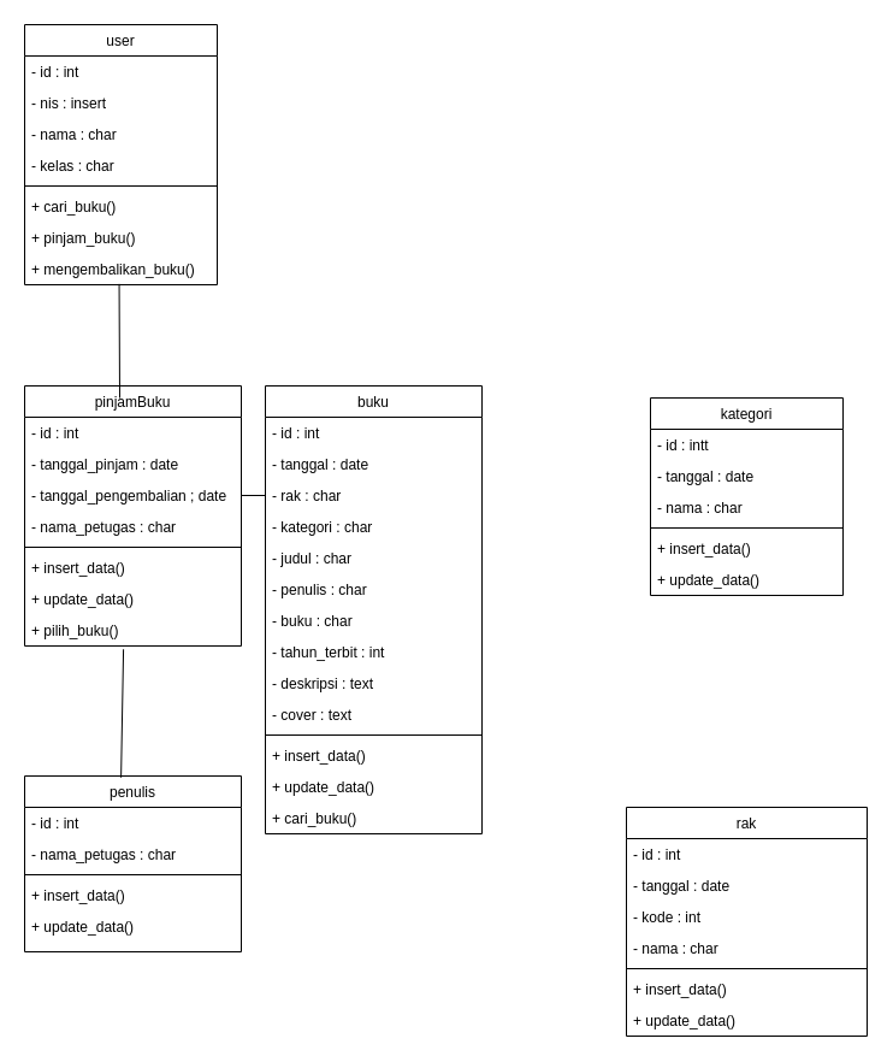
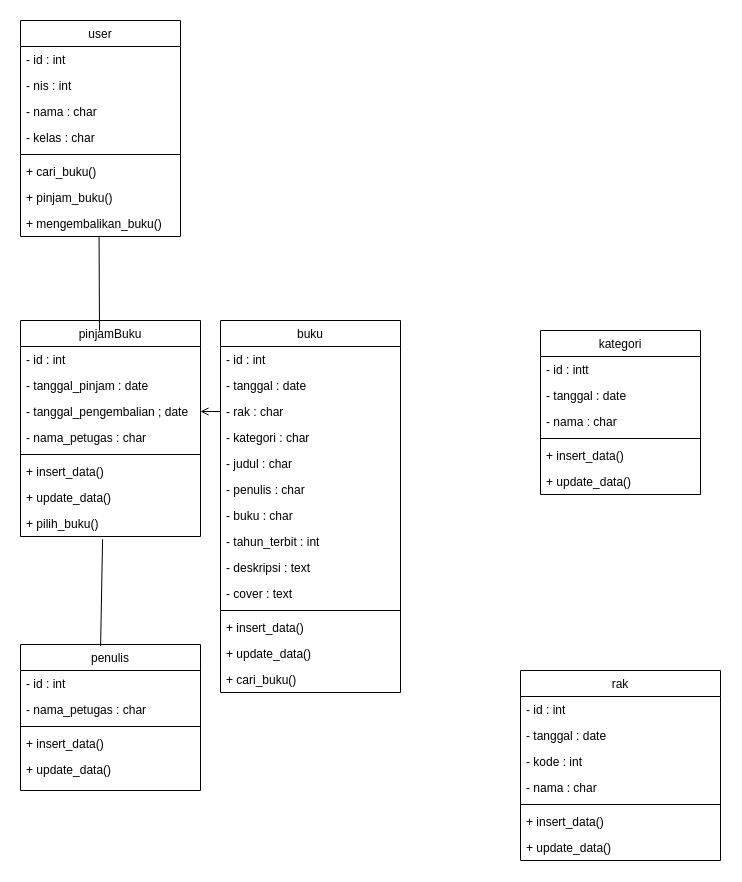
  <mxCell id="0" />
  <mxCell id="1" parent="0" />
  <mxCell id="2" value="kategori" style="swimlane;fontStyle=0;align=center;verticalAlign=top;childLayout=stackLayout;horizontal=1;startSize=26;horizontalStack=0;resizeParent=1;resizeLast=0;collapsible=1;marginBottom=0;rounded=0;shadow=0;strokeWidth=1;" parent="1" vertex="1"><mxGeometry x="540" y="330" width="160" height="164" as="geometry"><mxRectangle x="230" y="140" width="160" height="26" as="alternateBounds" /></mxGeometry></mxCell>
  <mxCell id="3" value="- id : intt" style="text;align=left;verticalAlign=top;spacingLeft=4;spacingRight=4;overflow=hidden;rotatable=0;points=[[0,0.5],[1,0.5]];portConstraint=eastwest;" parent="2" vertex="1"><mxGeometry y="26" width="160" height="26" as="geometry" /></mxCell>
  <mxCell id="4" value="- tanggal : date" style="text;align=left;verticalAlign=top;spacingLeft=4;spacingRight=4;overflow=hidden;rotatable=0;points=[[0,0.5],[1,0.5]];portConstraint=eastwest;rounded=0;shadow=0;html=0;" parent="2" vertex="1"><mxGeometry y="52" width="160" height="26" as="geometry" /></mxCell>
  <mxCell id="5" value="- nama : char&#10;" style="text;align=left;verticalAlign=top;spacingLeft=4;spacingRight=4;overflow=hidden;rotatable=0;points=[[0,0.5],[1,0.5]];portConstraint=eastwest;rounded=0;shadow=0;html=0;" parent="2" vertex="1"><mxGeometry y="78" width="160" height="26" as="geometry" /></mxCell>
  <mxCell id="6" value="" style="line;html=1;strokeWidth=1;align=left;verticalAlign=middle;spacingTop=-1;spacingLeft=3;spacingRight=3;rotatable=0;labelPosition=right;points=[];portConstraint=eastwest;" parent="2" vertex="1"><mxGeometry y="104" width="160" height="8" as="geometry" /></mxCell>
  <mxCell id="7" value="+ insert_data()&#10;" style="text;align=left;verticalAlign=top;spacingLeft=4;spacingRight=4;overflow=hidden;rotatable=0;points=[[0,0.5],[1,0.5]];portConstraint=eastwest;" parent="2" vertex="1"><mxGeometry y="112" width="160" height="26" as="geometry" /></mxCell>
  <mxCell id="8" value="+ update_data()&#10;" style="text;align=left;verticalAlign=top;spacingLeft=4;spacingRight=4;overflow=hidden;rotatable=0;points=[[0,0.5],[1,0.5]];portConstraint=eastwest;" parent="2" vertex="1"><mxGeometry y="138" width="160" height="26" as="geometry" /></mxCell>
  <mxCell id="9" value="rak&#10;" style="swimlane;fontStyle=0;align=center;verticalAlign=top;childLayout=stackLayout;horizontal=1;startSize=26;horizontalStack=0;resizeParent=1;resizeLast=0;collapsible=1;marginBottom=0;rounded=0;shadow=0;strokeWidth=1;" parent="1" vertex="1"><mxGeometry x="520" y="670" width="200" height="190" as="geometry"><mxRectangle x="130" y="380" width="160" height="26" as="alternateBounds" /></mxGeometry></mxCell>
  <mxCell id="10" value="- id : int" style="text;align=left;verticalAlign=top;spacingLeft=4;spacingRight=4;overflow=hidden;rotatable=0;points=[[0,0.5],[1,0.5]];portConstraint=eastwest;" parent="9" vertex="1"><mxGeometry y="26" width="200" height="26" as="geometry" /></mxCell>
  <mxCell id="11" value="- tanggal : date" style="text;align=left;verticalAlign=top;spacingLeft=4;spacingRight=4;overflow=hidden;rotatable=0;points=[[0,0.5],[1,0.5]];portConstraint=eastwest;rounded=0;shadow=0;html=0;" parent="9" vertex="1"><mxGeometry y="52" width="200" height="26" as="geometry" /></mxCell>
  <mxCell id="12" value="- kode : int" style="text;align=left;verticalAlign=top;spacingLeft=4;spacingRight=4;overflow=hidden;rotatable=0;points=[[0,0.5],[1,0.5]];portConstraint=eastwest;rounded=0;shadow=0;html=0;" parent="9" vertex="1"><mxGeometry y="78" width="200" height="26" as="geometry" /></mxCell>
  <mxCell id="13" value="- nama : char" style="text;align=left;verticalAlign=top;spacingLeft=4;spacingRight=4;overflow=hidden;rotatable=0;points=[[0,0.5],[1,0.5]];portConstraint=eastwest;rounded=0;shadow=0;html=0;" parent="9" vertex="1"><mxGeometry y="104" width="200" height="26" as="geometry" /></mxCell>
  <mxCell id="14" value="" style="line;html=1;strokeWidth=1;align=left;verticalAlign=middle;spacingTop=-1;spacingLeft=3;spacingRight=3;rotatable=0;labelPosition=right;points=[];portConstraint=eastwest;" parent="9" vertex="1"><mxGeometry y="130" width="200" height="8" as="geometry" /></mxCell>
  <mxCell id="15" value="+ insert_data()&#10;" style="text;align=left;verticalAlign=top;spacingLeft=4;spacingRight=4;overflow=hidden;rotatable=0;points=[[0,0.5],[1,0.5]];portConstraint=eastwest;fontStyle=0;strokeWidth=0;" parent="9" vertex="1"><mxGeometry y="138" width="200" height="26" as="geometry" /></mxCell>
  <mxCell id="16" value="+ update_data()" style="text;align=left;verticalAlign=top;spacingLeft=4;spacingRight=4;overflow=hidden;rotatable=0;points=[[0,0.5],[1,0.5]];portConstraint=eastwest;fontStyle=0;strokeWidth=0;" parent="9" vertex="1"><mxGeometry y="164" width="200" height="26" as="geometry" /></mxCell>
  <mxCell id="17" value="buku" style="swimlane;fontStyle=0;align=center;verticalAlign=top;childLayout=stackLayout;horizontal=1;startSize=26;horizontalStack=0;resizeParent=1;resizeLast=0;collapsible=1;marginBottom=0;rounded=0;shadow=0;strokeWidth=1;" parent="1" vertex="1"><mxGeometry x="220" y="320" width="180" height="372" as="geometry"><mxRectangle x="550" y="140" width="160" height="26" as="alternateBounds" /></mxGeometry></mxCell>
  <mxCell id="18" value="- id : int&#10;" style="text;align=left;verticalAlign=top;spacingLeft=4;spacingRight=4;overflow=hidden;rotatable=0;points=[[0,0.5],[1,0.5]];portConstraint=eastwest;" parent="17" vertex="1"><mxGeometry y="26" width="180" height="26" as="geometry" /></mxCell>
  <mxCell id="19" value="- tanggal : date&#10;" style="text;align=left;verticalAlign=top;spacingLeft=4;spacingRight=4;overflow=hidden;rotatable=0;points=[[0,0.5],[1,0.5]];portConstraint=eastwest;" parent="17" vertex="1"><mxGeometry y="52" width="180" height="26" as="geometry" /></mxCell>
  <mxCell id="20" value="- rak : char" style="text;align=left;verticalAlign=top;spacingLeft=4;spacingRight=4;overflow=hidden;rotatable=0;points=[[0,0.5],[1,0.5]];portConstraint=eastwest;" parent="17" vertex="1"><mxGeometry y="78" width="180" height="26" as="geometry" /></mxCell>
  <mxCell id="21" value="- kategori : char&#10;" style="text;align=left;verticalAlign=top;spacingLeft=4;spacingRight=4;overflow=hidden;rotatable=0;points=[[0,0.5],[1,0.5]];portConstraint=eastwest;rounded=0;shadow=0;html=0;" parent="17" vertex="1"><mxGeometry y="104" width="180" height="26" as="geometry" /></mxCell>
  <mxCell id="22" value="- judul : char" style="text;align=left;verticalAlign=top;spacingLeft=4;spacingRight=4;overflow=hidden;rotatable=0;points=[[0,0.5],[1,0.5]];portConstraint=eastwest;rounded=0;shadow=0;html=0;" parent="17" vertex="1"><mxGeometry y="130" width="180" height="26" as="geometry" /></mxCell>
  <mxCell id="23" value="- penulis : char&#10;" style="text;align=left;verticalAlign=top;spacingLeft=4;spacingRight=4;overflow=hidden;rotatable=0;points=[[0,0.5],[1,0.5]];portConstraint=eastwest;rounded=0;shadow=0;html=0;" parent="17" vertex="1"><mxGeometry y="156" width="180" height="26" as="geometry" /></mxCell>
  <mxCell id="24" value="- buku : char" style="text;align=left;verticalAlign=top;spacingLeft=4;spacingRight=4;overflow=hidden;rotatable=0;points=[[0,0.5],[1,0.5]];portConstraint=eastwest;rounded=0;shadow=0;html=0;" parent="17" vertex="1"><mxGeometry y="182" width="180" height="26" as="geometry" /></mxCell>
  <mxCell id="25" value="- tahun_terbit : int&#10;      " style="text;align=left;verticalAlign=top;spacingLeft=4;spacingRight=4;overflow=hidden;rotatable=0;points=[[0,0.5],[1,0.5]];portConstraint=eastwest;rounded=0;shadow=0;html=0;" parent="17" vertex="1"><mxGeometry y="208" width="180" height="26" as="geometry" /></mxCell>
  <mxCell id="26" value="- deskripsi : text" style="text;align=left;verticalAlign=top;spacingLeft=4;spacingRight=4;overflow=hidden;rotatable=0;points=[[0,0.5],[1,0.5]];portConstraint=eastwest;" parent="17" vertex="1"><mxGeometry y="234" width="180" height="26" as="geometry" /></mxCell>
  <mxCell id="27" value="- cover : text" style="text;align=left;verticalAlign=top;spacingLeft=4;spacingRight=4;overflow=hidden;rotatable=0;points=[[0,0.5],[1,0.5]];portConstraint=eastwest;" parent="17" vertex="1"><mxGeometry y="260" width="180" height="26" as="geometry" /></mxCell>
  <mxCell id="28" value="" style="line;html=1;strokeWidth=1;align=left;verticalAlign=middle;spacingTop=-1;spacingLeft=3;spacingRight=3;rotatable=0;labelPosition=right;points=[];portConstraint=eastwest;" parent="17" vertex="1"><mxGeometry y="286" width="180" height="8" as="geometry" /></mxCell>
  <mxCell id="29" value="+ insert_data()" style="text;align=left;verticalAlign=top;spacingLeft=4;spacingRight=4;overflow=hidden;rotatable=0;points=[[0,0.5],[1,0.5]];portConstraint=eastwest;" parent="17" vertex="1"><mxGeometry y="294" width="180" height="26" as="geometry" /></mxCell>
  <mxCell id="30" value="+ update_data()" style="text;align=left;verticalAlign=top;spacingLeft=4;spacingRight=4;overflow=hidden;rotatable=0;points=[[0,0.5],[1,0.5]];portConstraint=eastwest;" parent="17" vertex="1"><mxGeometry y="320" width="180" height="26" as="geometry" /></mxCell>
  <mxCell id="31" value="+ cari_buku()" style="text;align=left;verticalAlign=top;spacingLeft=4;spacingRight=4;overflow=hidden;rotatable=0;points=[[0,0.5],[1,0.5]];portConstraint=eastwest;rounded=0;shadow=0;html=0;" parent="17" vertex="1"><mxGeometry y="346" width="180" height="26" as="geometry" /></mxCell>
  <mxCell id="32" value="user" style="swimlane;fontStyle=0;align=center;verticalAlign=top;childLayout=stackLayout;horizontal=1;startSize=26;horizontalStack=0;resizeParent=1;resizeLast=0;collapsible=1;marginBottom=0;rounded=0;shadow=0;strokeWidth=1;" parent="1" vertex="1"><mxGeometry x="20" y="20" width="160" height="216" as="geometry"><mxRectangle x="230" y="140" width="160" height="26" as="alternateBounds" /></mxGeometry></mxCell>
  <mxCell id="33" value="- id : int" style="text;align=left;verticalAlign=top;spacingLeft=4;spacingRight=4;overflow=hidden;rotatable=0;points=[[0,0.5],[1,0.5]];portConstraint=eastwest;" parent="32" vertex="1"><mxGeometry y="26" width="160" height="26" as="geometry" /></mxCell>
- <mxCell id="34" value="- nis : insert" style="text;align=left;verticalAlign=top;spacingLeft=4;spacingRight=4;overflow=hidden;rotatable=0;points=[[0,0.5],[1,0.5]];portConstraint=eastwest;rounded=0;shadow=0;html=0;" parent="32" vertex="1"><mxGeometry y="52" width="160" height="26" as="geometry" /></mxCell>
+ <mxCell id="34" value="- nis : int" style="text;align=left;verticalAlign=top;spacingLeft=4;spacingRight=4;overflow=hidden;rotatable=0;points=[[0,0.5],[1,0.5]];portConstraint=eastwest;rounded=0;shadow=0;html=0;" parent="32" vertex="1"><mxGeometry y="52" width="160" height="26" as="geometry" /></mxCell>
  <mxCell id="35" value="- nama : char&#10;" style="text;align=left;verticalAlign=top;spacingLeft=4;spacingRight=4;overflow=hidden;rotatable=0;points=[[0,0.5],[1,0.5]];portConstraint=eastwest;rounded=0;shadow=0;html=0;" vertex="1" parent="32"><mxGeometry y="78" width="160" height="26" as="geometry" /></mxCell>
  <mxCell id="36" value="- kelas : char" style="text;align=left;verticalAlign=top;spacingLeft=4;spacingRight=4;overflow=hidden;rotatable=0;points=[[0,0.5],[1,0.5]];portConstraint=eastwest;rounded=0;shadow=0;html=0;" parent="32" vertex="1"><mxGeometry y="104" width="160" height="26" as="geometry" /></mxCell>
  <mxCell id="37" value="" style="line;html=1;strokeWidth=1;align=left;verticalAlign=middle;spacingTop=-1;spacingLeft=3;spacingRight=3;rotatable=0;labelPosition=right;points=[];portConstraint=eastwest;" parent="32" vertex="1"><mxGeometry y="130" width="160" height="8" as="geometry" /></mxCell>
  <mxCell id="38" value="+ cari_buku()" style="text;align=left;verticalAlign=top;spacingLeft=4;spacingRight=4;overflow=hidden;rotatable=0;points=[[0,0.5],[1,0.5]];portConstraint=eastwest;" parent="32" vertex="1"><mxGeometry y="138" width="160" height="26" as="geometry" /></mxCell>
  <mxCell id="39" value="+ pinjam_buku()" style="text;align=left;verticalAlign=top;spacingLeft=4;spacingRight=4;overflow=hidden;rotatable=0;points=[[0,0.5],[1,0.5]];portConstraint=eastwest;" parent="32" vertex="1"><mxGeometry y="164" width="160" height="26" as="geometry" /></mxCell>
  <mxCell id="40" value="+ mengembalikan_buku()" style="text;align=left;verticalAlign=top;spacingLeft=4;spacingRight=4;overflow=hidden;rotatable=0;points=[[0,0.5],[1,0.5]];portConstraint=eastwest;" vertex="1" parent="32"><mxGeometry y="190" width="160" height="26" as="geometry" /></mxCell>
- <mxCell id="41" value="" style="endArrow=none;html=1;rounded=0;entryX=1;entryY=0.5;entryDx=0;entryDy=0;exitX=0;exitY=0.5;exitDx=0;exitDy=0;" edge="1" parent="1" source="20" target="45"><mxGeometry width="50" height="50" relative="1" as="geometry"><mxPoint x="80" y="300" as="sourcePoint" /><mxPoint x="90" y="210" as="targetPoint" /></mxGeometry></mxCell>
+ <mxCell id="41" value="" style="endArrow=open;html=1;rounded=0;entryX=1;entryY=0.5;entryDx=0;entryDy=0;exitX=0;exitY=0.5;exitDx=0;exitDy=0;" edge="1" parent="1" source="20" target="45"><mxGeometry width="50" height="50" relative="1" as="geometry"><mxPoint x="80" y="300" as="sourcePoint" /><mxPoint x="90" y="210" as="targetPoint" /></mxGeometry></mxCell>
  <mxCell id="42" value="pinjamBuku" style="swimlane;fontStyle=0;align=center;verticalAlign=top;childLayout=stackLayout;horizontal=1;startSize=26;horizontalStack=0;resizeParent=1;resizeLast=0;collapsible=1;marginBottom=0;rounded=0;shadow=0;strokeWidth=1;" vertex="1" parent="1"><mxGeometry x="20" y="320" width="180" height="216" as="geometry"><mxRectangle x="230" y="140" width="160" height="26" as="alternateBounds" /></mxGeometry></mxCell>
  <mxCell id="43" value="- id : int" style="text;align=left;verticalAlign=top;spacingLeft=4;spacingRight=4;overflow=hidden;rotatable=0;points=[[0,0.5],[1,0.5]];portConstraint=eastwest;" vertex="1" parent="42"><mxGeometry y="26" width="180" height="26" as="geometry" /></mxCell>
  <mxCell id="44" value="- tanggal_pinjam : date" style="text;align=left;verticalAlign=top;spacingLeft=4;spacingRight=4;overflow=hidden;rotatable=0;points=[[0,0.5],[1,0.5]];portConstraint=eastwest;rounded=0;shadow=0;html=0;" vertex="1" parent="42"><mxGeometry y="52" width="180" height="26" as="geometry" /></mxCell>
  <mxCell id="45" value="- tanggal_pengembalian ; date" style="text;align=left;verticalAlign=top;spacingLeft=4;spacingRight=4;overflow=hidden;rotatable=0;points=[[0,0.5],[1,0.5]];portConstraint=eastwest;rounded=0;shadow=0;html=0;" vertex="1" parent="42"><mxGeometry y="78" width="180" height="26" as="geometry" /></mxCell>
  <mxCell id="46" value="- nama_petugas : char" style="text;align=left;verticalAlign=top;spacingLeft=4;spacingRight=4;overflow=hidden;rotatable=0;points=[[0,0.5],[1,0.5]];portConstraint=eastwest;rounded=0;shadow=0;html=0;" vertex="1" parent="42"><mxGeometry y="104" width="180" height="26" as="geometry" /></mxCell>
  <mxCell id="47" value="" style="line;html=1;strokeWidth=1;align=left;verticalAlign=middle;spacingTop=-1;spacingLeft=3;spacingRight=3;rotatable=0;labelPosition=right;points=[];portConstraint=eastwest;" vertex="1" parent="42"><mxGeometry y="130" width="180" height="8" as="geometry" /></mxCell>
  <mxCell id="48" value="+ insert_data()" style="text;align=left;verticalAlign=top;spacingLeft=4;spacingRight=4;overflow=hidden;rotatable=0;points=[[0,0.5],[1,0.5]];portConstraint=eastwest;" vertex="1" parent="42"><mxGeometry y="138" width="180" height="26" as="geometry" /></mxCell>
  <mxCell id="49" value="+ update_data()" style="text;align=left;verticalAlign=top;spacingLeft=4;spacingRight=4;overflow=hidden;rotatable=0;points=[[0,0.5],[1,0.5]];portConstraint=eastwest;" vertex="1" parent="42"><mxGeometry y="164" width="180" height="26" as="geometry" /></mxCell>
  <mxCell id="50" value="+ pilih_buku()" style="text;align=left;verticalAlign=top;spacingLeft=4;spacingRight=4;overflow=hidden;rotatable=0;points=[[0,0.5],[1,0.5]];portConstraint=eastwest;" vertex="1" parent="42"><mxGeometry y="190" width="180" height="26" as="geometry" /></mxCell>
  <mxCell id="51" value="penulis" style="swimlane;fontStyle=0;align=center;verticalAlign=top;childLayout=stackLayout;horizontal=1;startSize=26;horizontalStack=0;resizeParent=1;resizeLast=0;collapsible=1;marginBottom=0;rounded=0;shadow=0;strokeWidth=1;" vertex="1" parent="1"><mxGeometry x="20" y="644" width="180" height="146" as="geometry"><mxRectangle x="230" y="140" width="160" height="26" as="alternateBounds" /></mxGeometry></mxCell>
  <mxCell id="52" value="- id : int" style="text;align=left;verticalAlign=top;spacingLeft=4;spacingRight=4;overflow=hidden;rotatable=0;points=[[0,0.5],[1,0.5]];portConstraint=eastwest;" vertex="1" parent="51"><mxGeometry y="26" width="180" height="26" as="geometry" /></mxCell>
  <mxCell id="53" value="- nama_petugas : char" style="text;align=left;verticalAlign=top;spacingLeft=4;spacingRight=4;overflow=hidden;rotatable=0;points=[[0,0.5],[1,0.5]];portConstraint=eastwest;rounded=0;shadow=0;html=0;" vertex="1" parent="51"><mxGeometry y="52" width="180" height="26" as="geometry" /></mxCell>
  <mxCell id="54" value="" style="line;html=1;strokeWidth=1;align=left;verticalAlign=middle;spacingTop=-1;spacingLeft=3;spacingRight=3;rotatable=0;labelPosition=right;points=[];portConstraint=eastwest;" vertex="1" parent="51"><mxGeometry y="78" width="180" height="8" as="geometry" /></mxCell>
  <mxCell id="55" value="+ insert_data()" style="text;align=left;verticalAlign=top;spacingLeft=4;spacingRight=4;overflow=hidden;rotatable=0;points=[[0,0.5],[1,0.5]];portConstraint=eastwest;" vertex="1" parent="51"><mxGeometry y="86" width="180" height="26" as="geometry" /></mxCell>
  <mxCell id="56" value="+ update_data()" style="text;align=left;verticalAlign=top;spacingLeft=4;spacingRight=4;overflow=hidden;rotatable=0;points=[[0,0.5],[1,0.5]];portConstraint=eastwest;" vertex="1" parent="51"><mxGeometry y="112" width="180" height="26" as="geometry" /></mxCell>
  <mxCell id="57" value="" style="endArrow=none;html=1;rounded=0;entryX=0.491;entryY=0.975;entryDx=0;entryDy=0;entryPerimeter=0;" edge="1" parent="1" target="40"><mxGeometry width="50" height="50" relative="1" as="geometry"><mxPoint x="99" y="330" as="sourcePoint" /><mxPoint x="150" y="310" as="targetPoint" /></mxGeometry></mxCell>
  <mxCell id="58" value="" style="endArrow=none;html=1;rounded=0;exitX=0.445;exitY=0.009;exitDx=0;exitDy=0;exitPerimeter=0;entryX=0.456;entryY=1.106;entryDx=0;entryDy=0;entryPerimeter=0;" edge="1" parent="1" source="51" target="50"><mxGeometry width="50" height="50" relative="1" as="geometry"><mxPoint x="100" y="800" as="sourcePoint" /><mxPoint x="90" y="540" as="targetPoint" /></mxGeometry></mxCell>
